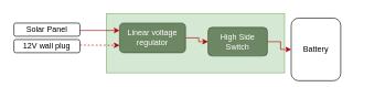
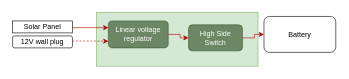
  <mxCell id="0" />
  <mxCell id="1" parent="0" />
  <mxCell id="2" value="" style="rounded=0;whiteSpace=wrap;html=1;fillColor=#d5e8d4;strokeColor=#82b366;" vertex="1" parent="1"><mxGeometry x="160" y="20" width="270" height="90" as="geometry" /></mxCell>
  <mxCell id="3" style="rounded=0;orthogonalLoop=1;jettySize=auto;html=1;entryX=0;entryY=0.25;entryDx=0;entryDy=0;fillColor=#e51400;strokeColor=#B20000;jumpSize=10;jumpStyle=none;strokeWidth=1;edgeStyle=orthogonalEdgeStyle;" edge="1" parent="1" source="4" target="8"><mxGeometry relative="1" as="geometry"><Array as="points"><mxPoint x="150" y="46" /></Array></mxGeometry></mxCell>
- <mxCell id="4" value="Solar Panel" style="rounded=1;whiteSpace=wrap;html=1;" vertex="1" parent="1"><mxGeometry x="20" y="34.5" width="100" height="20" as="geometry" /></mxCell>
+ <mxCell id="4" value="Solar Panel" style="whiteSpace=wrap;html=1;rounded=0;" vertex="1" parent="1"><mxGeometry x="20" y="34.5" width="100" height="20" as="geometry" /></mxCell>
  <mxCell id="5" style="rounded=0;orthogonalLoop=1;jettySize=auto;html=1;fillColor=#e51400;strokeColor=#B20000;jumpSize=10;jumpStyle=none;strokeWidth=1;edgeStyle=orthogonalEdgeStyle;entryX=0;entryY=0.75;entryDx=0;entryDy=0;dashed=1;" edge="1" parent="1" source="6" target="8"><mxGeometry relative="1" as="geometry"><Array as="points"><mxPoint x="130" y="68" /><mxPoint x="130" y="68" /></Array></mxGeometry></mxCell>
  <mxCell id="6" value="12V wall plug" style="rounded=1;whiteSpace=wrap;html=1;" vertex="1" parent="1"><mxGeometry x="20" y="59.5" width="100" height="20" as="geometry" /></mxCell>
  <mxCell id="7" style="rounded=0;jumpStyle=none;jumpSize=10;orthogonalLoop=1;jettySize=auto;html=1;strokeWidth=1;edgeStyle=orthogonalEdgeStyle;entryX=0;entryY=0.5;entryDx=0;entryDy=0;fillColor=#e51400;strokeColor=#B20000;" edge="1" parent="1" source="8" target="10"><mxGeometry relative="1" as="geometry" /></mxCell>
  <mxCell id="8" value="Linear voltage regulator" style="rounded=1;whiteSpace=wrap;html=1;fillColor=#6d8764;strokeColor=#3A5431;fontColor=#ffffff;" vertex="1" parent="1"><mxGeometry x="180" y="34.5" width="100" height="45" as="geometry" /></mxCell>
  <mxCell id="9" style="edgeStyle=orthogonalEdgeStyle;rounded=0;orthogonalLoop=1;jettySize=auto;html=1;entryX=0;entryY=0.5;entryDx=0;entryDy=0;fillColor=#e51400;strokeColor=#B20000;" edge="1" parent="1" source="10" target="11"><mxGeometry relative="1" as="geometry" /></mxCell>
  <mxCell id="10" value="High Side Switch" style="whiteSpace=wrap;html=1;rounded=1;strokeColor=#3A5431;fillColor=#6d8764;fontColor=#ffffff;" vertex="1" parent="1"><mxGeometry x="314" y="41" width="90" height="43.5" as="geometry" /></mxCell>
- <mxCell id="11" value="Battery" style="rounded=1;whiteSpace=wrap;html=1;" vertex="1" parent="1"><mxGeometry x="440" y="27" width="75" height="95" as="geometry" /></mxCell>
+ <mxCell id="11" value="Battery" style="rounded=1;whiteSpace=wrap;html=1;" vertex="1" parent="1"><mxGeometry x="440" y="27" width="120" height="60" as="geometry" /></mxCell>
